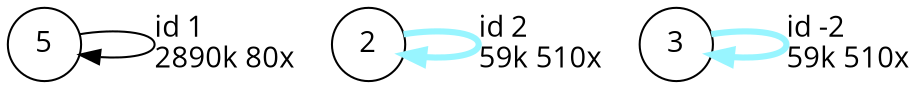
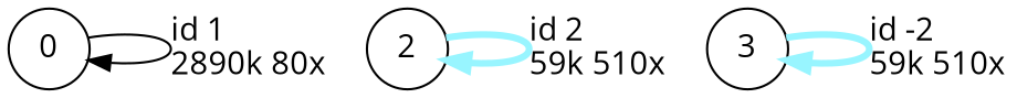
  digraph {
    fontname="Open Sans"
    nodesep=0.5
    node [fontname="Open Sans" shape=circle]
    edge [color=cadetblue1 fontname="Open Sans" penwidth=3]
-   0 [height=0.3 label=5]
+   0 [height=0.3]
    2 [height=0.3]
    3 [height=0.3]
    0 -> 0 [color=black label="id 1\l2890k 80x" penwidth=""]
    2 -> 2 [label="id 2\l59k 510x"]
    3 -> 3 [label="id -2\l59k 510x"]
  }
